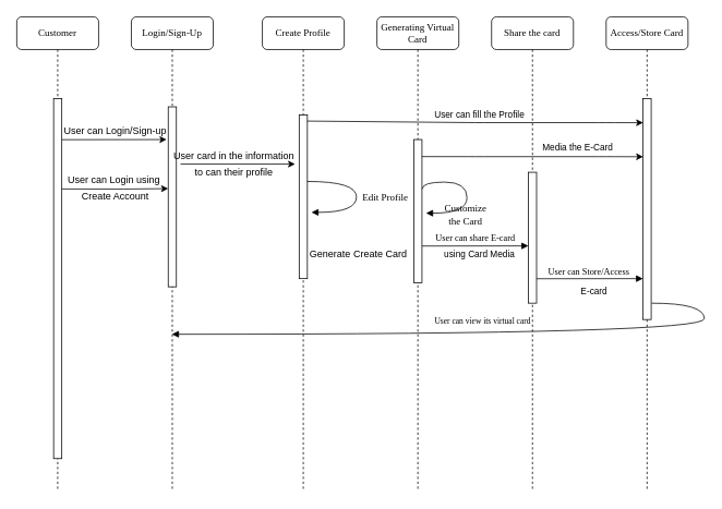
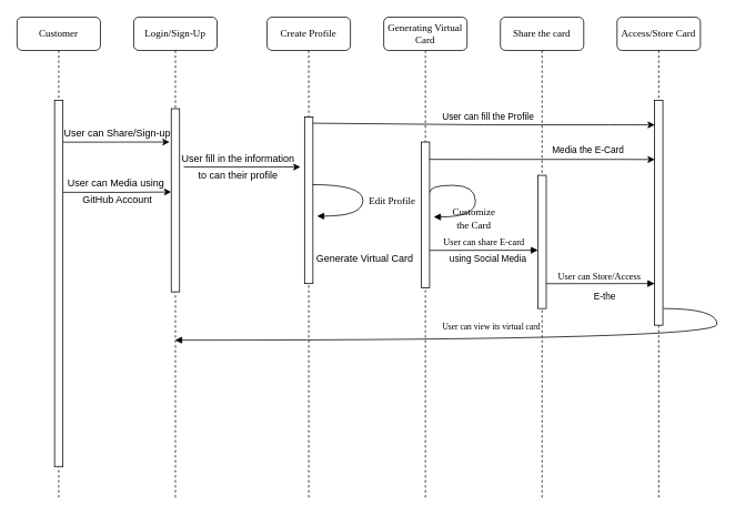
  <mxCell id="0" />
  <mxCell id="1" parent="0" />
  <mxCell id="2" value="Login/Sign-Up" style="shape=umlLifeline;perimeter=lifelinePerimeter;whiteSpace=wrap;html=1;container=1;collapsible=0;recursiveResize=0;outlineConnect=0;rounded=1;shadow=0;comic=0;labelBackgroundColor=none;strokeWidth=1;fontFamily=Verdana;fontSize=12;align=center;" parent="1" vertex="1"><mxGeometry x="160" y="20" width="100" height="580" as="geometry" /></mxCell>
  <mxCell id="3" value="" style="html=1;points=[];perimeter=orthogonalPerimeter;rounded=0;shadow=0;comic=0;labelBackgroundColor=none;strokeWidth=1;fontFamily=Verdana;fontSize=12;align=center;" parent="2" vertex="1"><mxGeometry x="45" y="110" width="10" height="220" as="geometry" /></mxCell>
  <mxCell id="4" value="Create Profile" style="shape=umlLifeline;perimeter=lifelinePerimeter;whiteSpace=wrap;html=1;container=1;collapsible=0;recursiveResize=0;outlineConnect=0;rounded=1;shadow=0;comic=0;labelBackgroundColor=none;strokeWidth=1;fontFamily=Verdana;fontSize=12;align=center;" parent="1" vertex="1"><mxGeometry x="320" y="20" width="100" height="580" as="geometry" /></mxCell>
  <mxCell id="5" value="" style="html=1;points=[];perimeter=orthogonalPerimeter;rounded=0;shadow=0;comic=0;labelBackgroundColor=none;strokeWidth=1;fontFamily=Verdana;fontSize=12;align=center;" parent="4" vertex="1"><mxGeometry x="45" y="120" width="10" height="200" as="geometry" /></mxCell>
- <mxCell id="6" value="Generate Create Card" style="text;html=1;align=center;verticalAlign=middle;resizable=0;points=[];autosize=1;" vertex="1" parent="4"><mxGeometry x="52" y="280" width="130" height="20" as="geometry" /></mxCell>
+ <mxCell id="6" value="Generate Virtual Card" style="text;html=1;align=center;verticalAlign=middle;resizable=0;points=[];autosize=1;" vertex="1" parent="4"><mxGeometry x="52" y="280" width="130" height="20" as="geometry" /></mxCell>
  <mxCell id="7" value="Generating Virtual Card" style="shape=umlLifeline;perimeter=lifelinePerimeter;whiteSpace=wrap;html=1;container=1;collapsible=0;recursiveResize=0;outlineConnect=0;rounded=1;shadow=0;comic=0;labelBackgroundColor=none;strokeWidth=1;fontFamily=Verdana;fontSize=12;align=center;" parent="1" vertex="1"><mxGeometry x="460" y="20" width="100" height="580" as="geometry" /></mxCell>
  <mxCell id="8" value="Share the card" style="shape=umlLifeline;perimeter=lifelinePerimeter;whiteSpace=wrap;html=1;container=1;collapsible=0;recursiveResize=0;outlineConnect=0;rounded=1;shadow=0;comic=0;labelBackgroundColor=none;strokeWidth=1;fontFamily=Verdana;fontSize=12;align=center;" parent="1" vertex="1"><mxGeometry x="600" y="20" width="100" height="580" as="geometry" /></mxCell>
  <mxCell id="9" value="Access/Store Card" style="shape=umlLifeline;perimeter=lifelinePerimeter;whiteSpace=wrap;html=1;container=1;collapsible=0;recursiveResize=0;outlineConnect=0;rounded=1;shadow=0;comic=0;labelBackgroundColor=none;strokeWidth=1;fontFamily=Verdana;fontSize=12;align=center;" parent="1" vertex="1"><mxGeometry x="740" y="20" width="100" height="580" as="geometry" /></mxCell>
  <mxCell id="10" value="" style="html=1;points=[];perimeter=orthogonalPerimeter;rounded=0;shadow=0;comic=0;labelBackgroundColor=none;strokeWidth=1;fontFamily=Verdana;fontSize=12;align=center;" vertex="1" parent="9"><mxGeometry x="45" y="100" width="10" height="270" as="geometry" /></mxCell>
  <mxCell id="11" value="Customer" style="shape=umlLifeline;perimeter=lifelinePerimeter;whiteSpace=wrap;html=1;container=1;collapsible=0;recursiveResize=0;outlineConnect=0;rounded=1;shadow=0;comic=0;labelBackgroundColor=none;strokeWidth=1;fontFamily=Verdana;fontSize=12;align=center;" parent="1" vertex="1"><mxGeometry x="20" y="20" width="100" height="580" as="geometry" /></mxCell>
  <mxCell id="12" value="" style="html=1;points=[];perimeter=orthogonalPerimeter;rounded=0;shadow=0;comic=0;labelBackgroundColor=none;strokeWidth=1;fontFamily=Verdana;fontSize=12;align=center;" parent="11" vertex="1"><mxGeometry x="45" y="100" width="10" height="440" as="geometry" /></mxCell>
  <mxCell id="13" value="" style="html=1;points=[];perimeter=orthogonalPerimeter;rounded=0;shadow=0;comic=0;labelBackgroundColor=none;strokeWidth=1;fontFamily=Verdana;fontSize=12;align=center;" parent="1" vertex="1"><mxGeometry x="505" y="170" width="10" height="175" as="geometry" /></mxCell>
  <mxCell id="14" value="" style="html=1;points=[];perimeter=orthogonalPerimeter;rounded=0;shadow=0;comic=0;labelBackgroundColor=none;strokeWidth=1;fontFamily=Verdana;fontSize=12;align=center;" parent="1" vertex="1"><mxGeometry x="645" y="210" width="10" height="160" as="geometry" /></mxCell>
  <mxCell id="15" value="Customize &lt;br&gt;the Card" style="html=1;verticalAlign=bottom;endArrow=block;labelBackgroundColor=none;fontFamily=Verdana;fontSize=12;elbow=vertical;edgeStyle=orthogonalEdgeStyle;curved=1;entryX=1;entryY=0.286;entryPerimeter=0;exitX=1.038;exitY=0.345;exitPerimeter=0;" parent="1" source="13" edge="1"><mxGeometry x="0.298" y="-32" relative="1" as="geometry"><mxPoint x="385" y="170" as="sourcePoint" /><mxPoint x="520" y="260.02" as="targetPoint" /><Array as="points"><mxPoint x="570" y="222" /><mxPoint x="570" y="260" /></Array><mxPoint x="30" y="22" as="offset" /></mxGeometry></mxCell>
  <mxCell id="16" value="" style="endArrow=classic;html=1;exitX=1.028;exitY=0.114;exitDx=0;exitDy=0;exitPerimeter=0;" edge="1" parent="1" source="12"><mxGeometry width="50" height="50" relative="1" as="geometry"><mxPoint x="80" y="170" as="sourcePoint" /><mxPoint x="203" y="170" as="targetPoint" /><Array as="points" /></mxGeometry></mxCell>
- <mxCell id="17" value="User can Login/Sign-up" style="text;html=1;align=center;verticalAlign=middle;resizable=0;points=[];autosize=1;" vertex="1" parent="1"><mxGeometry x="70" y="150" width="140" height="20" as="geometry" /></mxCell>
- <mxCell id="18" value="Create Account" style="text;html=1;align=center;verticalAlign=middle;resizable=0;points=[];autosize=1;" vertex="1" parent="1"><mxGeometry x="90" y="230" width="100" height="20" as="geometry" /></mxCell>
- <mxCell id="19" value="User card in the information" style="text;html=1;align=center;verticalAlign=middle;resizable=0;points=[];autosize=1;" vertex="1" parent="1"><mxGeometry x="210" y="180" width="150" height="20" as="geometry" /></mxCell>
+ <mxCell id="17" value="User can Share/Sign-up" style="text;html=1;align=center;verticalAlign=middle;resizable=0;points=[];autosize=1;" vertex="1" parent="1"><mxGeometry x="70" y="150" width="140" height="20" as="geometry" /></mxCell>
+ <mxCell id="18" value="GitHub Account" style="text;html=1;align=center;verticalAlign=middle;resizable=0;points=[];autosize=1;" vertex="1" parent="1"><mxGeometry x="90" y="230" width="100" height="20" as="geometry" /></mxCell>
+ <mxCell id="19" value="User fill in the information" style="text;html=1;align=center;verticalAlign=middle;resizable=0;points=[];autosize=1;" vertex="1" parent="1"><mxGeometry x="210" y="180" width="150" height="20" as="geometry" /></mxCell>
  <mxCell id="20" value="to can their profile" style="text;html=1;align=center;verticalAlign=middle;resizable=0;points=[];autosize=1;" vertex="1" parent="1"><mxGeometry x="225" y="200" width="120" height="20" as="geometry" /></mxCell>
  <mxCell id="21" value="" style="endArrow=classic;html=1;exitX=0.972;exitY=0.227;exitDx=0;exitDy=0;exitPerimeter=0;entryX=0.996;entryY=0.975;entryDx=0;entryDy=0;entryPerimeter=0;" edge="1" parent="1"><mxGeometry width="50" height="50" relative="1" as="geometry"><mxPoint x="75.24" y="230.38" as="sourcePoint" /><mxPoint x="205" y="230" as="targetPoint" /><Array as="points"><mxPoint x="150.52" y="230.5" /></Array></mxGeometry></mxCell>
- <mxCell id="22" value="User can Login using&amp;nbsp;" style="text;html=1;align=center;verticalAlign=middle;resizable=0;points=[];autosize=1;" vertex="1" parent="1"><mxGeometry x="75" y="210" width="130" height="20" as="geometry" /></mxCell>
+ <mxCell id="22" value="User can Media using&amp;nbsp;" style="text;html=1;align=center;verticalAlign=middle;resizable=0;points=[];autosize=1;" vertex="1" parent="1"><mxGeometry x="75" y="210" width="130" height="20" as="geometry" /></mxCell>
  <mxCell id="23" value="" style="endArrow=classic;html=1;" edge="1" parent="1"><mxGeometry width="50" height="50" relative="1" as="geometry"><mxPoint x="220" y="200" as="sourcePoint" /><mxPoint x="360" y="200" as="targetPoint" /></mxGeometry></mxCell>
  <mxCell id="24" value="Edit Profile" style="html=1;verticalAlign=bottom;endArrow=block;labelBackgroundColor=none;fontFamily=Verdana;fontSize=12;elbow=vertical;edgeStyle=orthogonalEdgeStyle;curved=1;exitX=0.986;exitY=0.406;exitDx=0;exitDy=0;exitPerimeter=0;" edge="1" parent="1" source="5"><mxGeometry x="0.281" y="-36" relative="1" as="geometry"><mxPoint x="385" y="221" as="sourcePoint" /><mxPoint x="380" y="259" as="targetPoint" /><Array as="points"><mxPoint x="435" y="221" /><mxPoint x="435" y="259" /></Array><mxPoint x="35" y="27" as="offset" /></mxGeometry></mxCell>
  <mxCell id="25" value="&lt;font style=&quot;font-size: 11px&quot;&gt;User can share E-card&lt;/font&gt;" style="html=1;verticalAlign=bottom;endArrow=block;entryX=0;entryY=0;labelBackgroundColor=none;fontFamily=Verdana;fontSize=12;edgeStyle=elbowEdgeStyle;elbow=vertical;" edge="1" parent="1"><mxGeometry relative="1" as="geometry"><mxPoint x="515" y="300.143" as="sourcePoint" /><mxPoint x="645" y="300" as="targetPoint" /></mxGeometry></mxCell>
- <mxCell id="26" value="using Card Media" style="text;html=1;align=center;verticalAlign=middle;resizable=0;points=[];autosize=1;fontSize=11;" vertex="1" parent="1"><mxGeometry x="530" y="300" width="110" height="20" as="geometry" /></mxCell>
+ <mxCell id="26" value="using Social Media" style="text;html=1;align=center;verticalAlign=middle;resizable=0;points=[];autosize=1;fontSize=11;" vertex="1" parent="1"><mxGeometry x="530" y="300" width="110" height="20" as="geometry" /></mxCell>
  <mxCell id="27" value="&lt;font style=&quot;font-size: 11px&quot;&gt;User can Store/Access&amp;nbsp;&lt;/font&gt;" style="html=1;verticalAlign=bottom;endArrow=block;entryX=0;entryY=0;labelBackgroundColor=none;fontFamily=Verdana;fontSize=12;edgeStyle=elbowEdgeStyle;elbow=vertical;" edge="1" parent="1"><mxGeometry relative="1" as="geometry"><mxPoint x="655" y="340.143" as="sourcePoint" /><mxPoint x="785" y="340" as="targetPoint" /></mxGeometry></mxCell>
- <mxCell id="28" value="E-card" style="text;html=1;align=center;verticalAlign=middle;resizable=0;points=[];autosize=1;fontSize=11;" vertex="1" parent="1"><mxGeometry x="700" y="345" width="50" height="20" as="geometry" /></mxCell>
+ <mxCell id="28" value="E-the" style="text;html=1;align=center;verticalAlign=middle;resizable=0;points=[];autosize=1;fontSize=11;" vertex="1" parent="1"><mxGeometry x="700" y="345" width="50" height="20" as="geometry" /></mxCell>
  <mxCell id="29" value="" style="endArrow=classic;html=1;fontSize=11;verticalAlign=top;entryX=0.021;entryY=0.109;entryDx=0;entryDy=0;entryPerimeter=0;exitX=0.986;exitY=0.037;exitDx=0;exitDy=0;exitPerimeter=0;" edge="1" parent="1" source="5" target="10"><mxGeometry width="50" height="50" relative="1" as="geometry"><mxPoint x="380" y="149" as="sourcePoint" /><mxPoint x="780" y="149" as="targetPoint" /><Array as="points"><mxPoint x="580" y="149.31" /><mxPoint x="740" y="149.31" /></Array></mxGeometry></mxCell>
  <mxCell id="30" value="User can fill the Profile" style="text;html=1;align=center;verticalAlign=middle;resizable=0;points=[];autosize=1;fontSize=11;" vertex="1" parent="1"><mxGeometry x="515" y="130" width="140" height="20" as="geometry" /></mxCell>
  <mxCell id="31" value="" style="endArrow=classic;html=1;fontSize=11;verticalAlign=top;entryX=0.021;entryY=0.109;entryDx=0;entryDy=0;entryPerimeter=0;exitX=0.986;exitY=0.119;exitDx=0;exitDy=0;exitPerimeter=0;" edge="1" parent="1" source="13"><mxGeometry width="50" height="50" relative="1" as="geometry"><mxPoint x="520" y="191" as="sourcePoint" /><mxPoint x="785.21" y="191.01" as="targetPoint" /><Array as="points"><mxPoint x="580" y="190.89" /><mxPoint x="740" y="190.89" /></Array></mxGeometry></mxCell>
  <mxCell id="32" value="Media the E-Card" style="text;html=1;align=center;verticalAlign=middle;resizable=0;points=[];autosize=1;fontSize=11;" vertex="1" parent="1"><mxGeometry x="655" y="170" width="100" height="20" as="geometry" /></mxCell>
  <mxCell id="33" value="&lt;font style=&quot;font-size: 10px&quot;&gt;User can view its virtual card&lt;/font&gt;" style="html=1;verticalAlign=bottom;endArrow=block;labelBackgroundColor=none;fontFamily=Verdana;fontSize=12;elbow=vertical;edgeStyle=orthogonalEdgeStyle;curved=1;exitX=1.055;exitY=0.926;exitDx=0;exitDy=0;exitPerimeter=0;" edge="1" parent="1" source="10" target="2"><mxGeometry x="-0.01" y="-8" relative="1" as="geometry"><mxPoint x="800" y="370.03" as="sourcePoint" /><mxPoint x="805.14" y="407.83" as="targetPoint" /><Array as="points"><mxPoint x="860" y="370" /><mxPoint x="860" y="408" /></Array><mxPoint as="offset" /></mxGeometry></mxCell>
